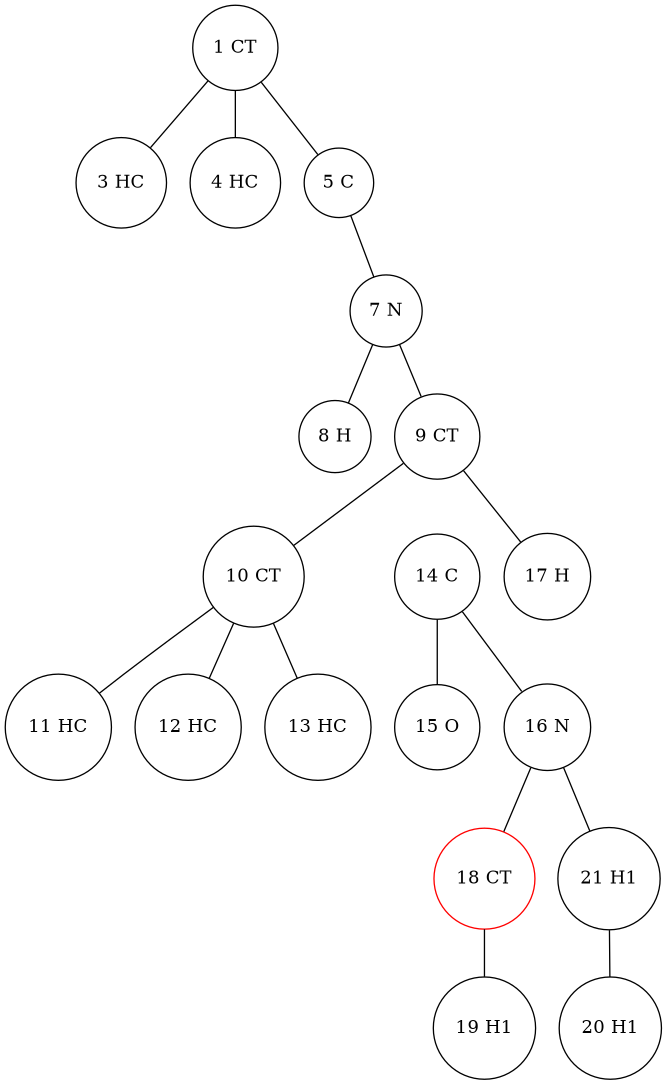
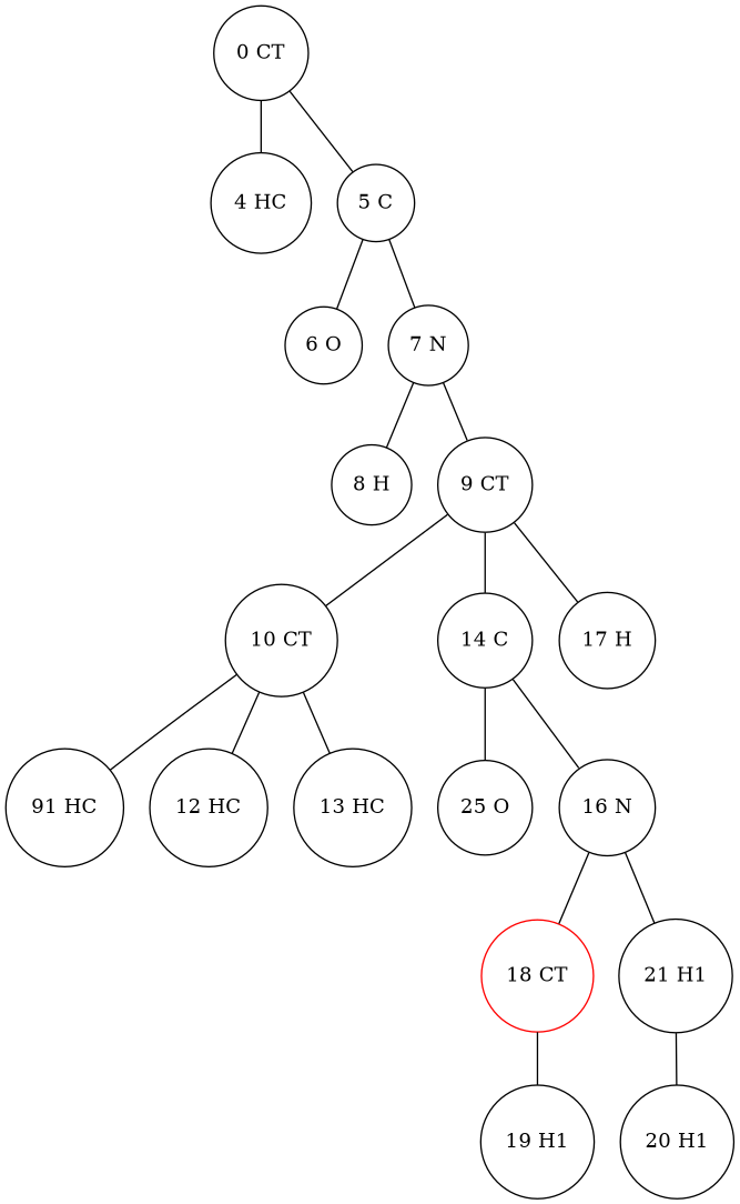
  graph {
    node [shape=circle]
-   "1 CT"
-   "3 HC"
+   "1 CT" [label="0 CT"]
    "4 HC"
    "5 C"
+   "6 O"
    "7 N"
    "8 H"
    "9 CT"
    "10 CT"
    "14 C"
    "17 H"
-   "11 HC"
+   "11 HC" [label="91 HC"]
    "12 HC"
    "13 HC"
-   "15 O"
+   "15 O" [label="25 O"]
    "16 N"
    "18 CT" [color=red]
    "21 H1"
    "19 H1"
    "20 H1"
-   "1 CT" -- "3 HC"
    "1 CT" -- "4 HC"
    "1 CT" -- "5 C"
+   "5 C" -- "6 O"
    "5 C" -- "7 N"
    "7 N" -- "8 H"
    "7 N" -- "9 CT"
    "9 CT" -- "10 CT"
+   "9 CT" -- "14 C"
    "9 CT" -- "17 H"
    "10 CT" -- "11 HC"
    "10 CT" -- "12 HC"
    "10 CT" -- "13 HC"
    "14 C" -- "15 O"
    "14 C" -- "16 N"
    "16 N" -- "18 CT"
    "16 N" -- "21 H1"
    "18 CT" -- "19 H1"
    "21 H1" -- "20 H1"
  }
